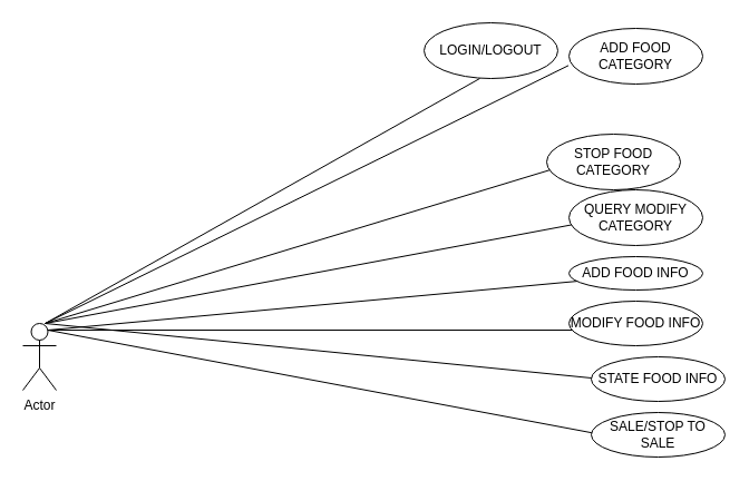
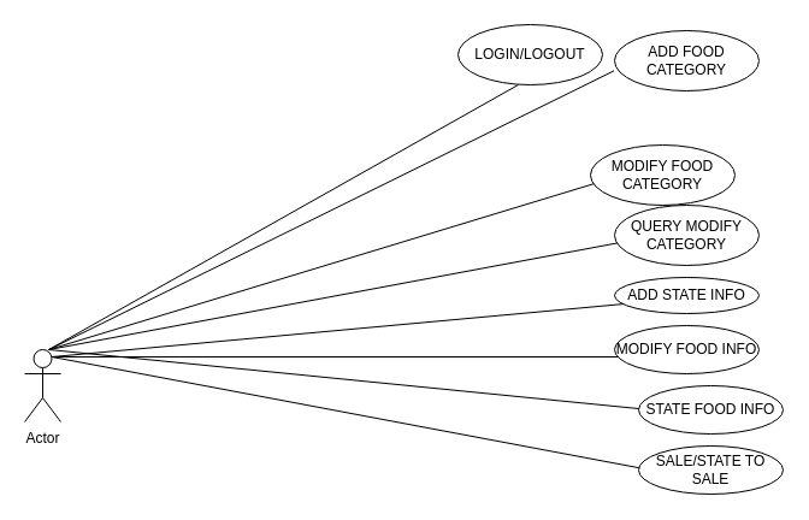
  <mxCell id="0" />
  <mxCell id="1" parent="0" />
  <mxCell id="2" style="edgeStyle=orthogonalEdgeStyle;rounded=0;orthogonalLoop=1;jettySize=auto;html=1;exitX=0.5;exitY=0.5;exitDx=0;exitDy=0;exitPerimeter=0;entryX=0.5;entryY=0.5;entryDx=0;entryDy=0;entryPerimeter=0;" edge="1" parent="1"><mxGeometry relative="1" as="geometry"><mxPoint x="25" y="300" as="targetPoint" /><mxPoint x="25" y="300" as="sourcePoint" /></mxGeometry></mxCell>
  <mxCell id="3" value="" style="endArrow=none;html=1;exitX=1;exitY=0.333;exitDx=0;exitDy=0;exitPerimeter=0;" edge="1" parent="1"><mxGeometry width="50" height="50" relative="1" as="geometry"><mxPoint x="40" y="290" as="sourcePoint" /><mxPoint x="430" y="70" as="targetPoint" /></mxGeometry></mxCell>
  <mxCell id="4" value="" style="endArrow=none;html=1;entryX=-0.004;entryY=0.667;entryDx=0;entryDy=0;entryPerimeter=0;" edge="1" parent="1" target="7"><mxGeometry width="50" height="50" relative="1" as="geometry"><mxPoint x="40" y="290" as="sourcePoint" /><mxPoint x="410" y="100" as="targetPoint" /></mxGeometry></mxCell>
  <mxCell id="5" value="" style="endArrow=none;html=1;exitX=1;exitY=0.333;exitDx=0;exitDy=0;exitPerimeter=0;" edge="1" parent="1"><mxGeometry width="50" height="50" relative="1" as="geometry"><mxPoint x="40" y="290" as="sourcePoint" /><mxPoint x="500" y="150" as="targetPoint" /></mxGeometry></mxCell>
  <mxCell id="6" value="LOGIN/LOGOUT" style="ellipse;whiteSpace=wrap;html=1;" vertex="1" parent="1"><mxGeometry x="380" y="20" width="120" height="50" as="geometry" /></mxCell>
  <mxCell id="7" value="ADD FOOD CATEGORY" style="ellipse;whiteSpace=wrap;html=1;" vertex="1" parent="1"><mxGeometry x="510" y="25" width="120" height="50" as="geometry" /></mxCell>
- <mxCell id="8" value="STOP FOOD CATEGORY" style="ellipse;whiteSpace=wrap;html=1;" vertex="1" parent="1"><mxGeometry x="490" y="120" width="120" height="50" as="geometry" /></mxCell>
+ <mxCell id="8" value="MODIFY FOOD CATEGORY" style="ellipse;whiteSpace=wrap;html=1;" vertex="1" parent="1"><mxGeometry x="490" y="120" width="120" height="50" as="geometry" /></mxCell>
  <mxCell id="9" value="" style="endArrow=none;html=1;" edge="1" parent="1"><mxGeometry width="50" height="50" relative="1" as="geometry"><mxPoint x="40" y="290" as="sourcePoint" /><mxPoint x="520" y="200" as="targetPoint" /></mxGeometry></mxCell>
  <mxCell id="10" value="" style="endArrow=none;html=1;" edge="1" parent="1"><mxGeometry width="50" height="50" relative="1" as="geometry"><mxPoint x="360" y="360" as="sourcePoint" /><mxPoint x="360" y="360" as="targetPoint" /></mxGeometry></mxCell>
  <mxCell id="11" value="Actor" style="shape=umlActor;verticalLabelPosition=bottom;verticalAlign=top;html=1;outlineConnect=0;" vertex="1" parent="1"><mxGeometry x="20" y="290" width="30" height="60" as="geometry" /></mxCell>
  <mxCell id="12" value="" style="endArrow=none;html=1;exitX=0.75;exitY=0.1;exitDx=0;exitDy=0;exitPerimeter=0;" edge="1" parent="1" source="11"><mxGeometry width="50" height="50" relative="1" as="geometry"><mxPoint x="80" y="330" as="sourcePoint" /><mxPoint x="540" y="250" as="targetPoint" /></mxGeometry></mxCell>
  <mxCell id="13" value="" style="endArrow=none;html=1;exitX=0.75;exitY=0.1;exitDx=0;exitDy=0;exitPerimeter=0;" edge="1" parent="1" source="11"><mxGeometry width="50" height="50" relative="1" as="geometry"><mxPoint x="310" y="330" as="sourcePoint" /><mxPoint x="540" y="296" as="targetPoint" /></mxGeometry></mxCell>
  <mxCell id="14" value="" style="endArrow=none;html=1;" edge="1" parent="1"><mxGeometry width="50" height="50" relative="1" as="geometry"><mxPoint x="40" y="290" as="sourcePoint" /><mxPoint x="540" y="340" as="targetPoint" /></mxGeometry></mxCell>
  <mxCell id="15" value="" style="endArrow=none;html=1;exitX=0.75;exitY=0.1;exitDx=0;exitDy=0;exitPerimeter=0;" edge="1" parent="1" source="11"><mxGeometry width="50" height="50" relative="1" as="geometry"><mxPoint x="90" y="370" as="sourcePoint" /><mxPoint x="540" y="390" as="targetPoint" /></mxGeometry></mxCell>
  <mxCell id="16" value="QUERY MODIFY CATEGORY" style="ellipse;whiteSpace=wrap;html=1;" vertex="1" parent="1"><mxGeometry x="510" y="170" width="120" height="50" as="geometry" /></mxCell>
- <mxCell id="17" value="&lt;span&gt;ADD FOOD INFO&lt;/span&gt;" style="ellipse;whiteSpace=wrap;html=1;" vertex="1" parent="1"><mxGeometry x="510" y="230" width="120" height="30" as="geometry" /></mxCell>
+ <mxCell id="17" value="&lt;span&gt;ADD STATE INFO&lt;/span&gt;" style="ellipse;whiteSpace=wrap;html=1;" vertex="1" parent="1"><mxGeometry x="510" y="230" width="120" height="30" as="geometry" /></mxCell>
  <mxCell id="18" value="&lt;span&gt;MODIFY FOOD INFO&lt;/span&gt;" style="ellipse;whiteSpace=wrap;html=1;" vertex="1" parent="1"><mxGeometry x="510" y="270" width="120" height="40" as="geometry" /></mxCell>
  <mxCell id="19" value="&lt;span&gt;STATE FOOD INFO&lt;/span&gt;" style="ellipse;whiteSpace=wrap;html=1;" vertex="1" parent="1"><mxGeometry x="530" y="320" width="120" height="40" as="geometry" /></mxCell>
- <mxCell id="20" value="SALE/STOP TO SALE" style="ellipse;whiteSpace=wrap;html=1;" vertex="1" parent="1"><mxGeometry x="530" y="370" width="120" height="40" as="geometry" /></mxCell>
+ <mxCell id="20" value="SALE/STATE TO SALE" style="ellipse;whiteSpace=wrap;html=1;" vertex="1" parent="1"><mxGeometry x="530" y="370" width="120" height="40" as="geometry" /></mxCell>
